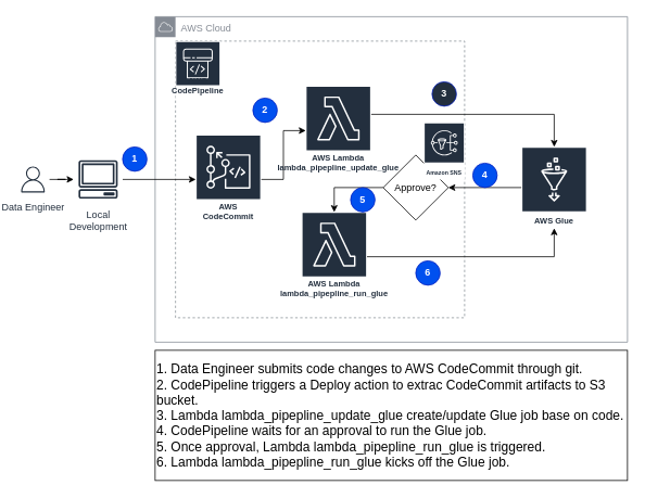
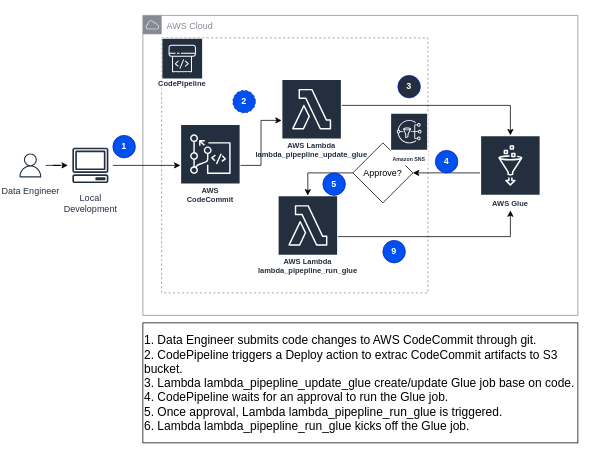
  <mxCell id="0" />
  <mxCell id="1" parent="0" />
  <mxCell id="2" value="AWS Cloud" style="sketch=0;outlineConnect=0;gradientColor=none;html=1;whiteSpace=wrap;fontSize=12;fontStyle=0;shape=mxgraph.aws4.group;grIcon=mxgraph.aws4.group_aws_cloud;strokeColor=#858B94;fillColor=none;verticalAlign=top;align=left;spacingLeft=30;fontColor=#858B94;dashed=0;" parent="1" vertex="1"><mxGeometry x="190" y="20" width="580" height="400" as="geometry" /></mxCell>
  <mxCell id="3" value="" style="edgeStyle=orthogonalEdgeStyle;rounded=0;orthogonalLoop=1;jettySize=auto;html=1;" parent="1" source="4" target="14" edge="1"><mxGeometry relative="1" as="geometry" /></mxCell>
  <mxCell id="4" value="Data Engineer" style="sketch=0;outlineConnect=0;fontColor=#232F3E;gradientColor=none;strokeColor=#232F3E;fillColor=#ffffff;dashed=0;verticalLabelPosition=bottom;verticalAlign=top;align=center;html=1;fontSize=12;fontStyle=0;aspect=fixed;shape=mxgraph.aws4.resourceIcon;resIcon=mxgraph.aws4.user;" parent="1" vertex="1"><mxGeometry x="20" y="200" width="40" height="40" as="geometry" /></mxCell>
  <mxCell id="5" value="" style="outlineConnect=0;gradientColor=none;html=1;whiteSpace=wrap;fontSize=12;fontStyle=0;strokeColor=#879196;fillColor=none;verticalAlign=top;align=center;fontColor=#879196;dashed=1;spacingTop=3;" parent="1" vertex="1"><mxGeometry x="215" y="50" width="355" height="340" as="geometry" /></mxCell>
  <mxCell id="6" style="edgeStyle=orthogonalEdgeStyle;rounded=0;orthogonalLoop=1;jettySize=auto;html=1;" parent="1" source="7" target="10" edge="1"><mxGeometry relative="1" as="geometry" /></mxCell>
  <mxCell id="7" value="AWS CodeCommit" style="sketch=0;outlineConnect=0;fontColor=#232F3E;gradientColor=none;strokeColor=#ffffff;fillColor=#232F3E;dashed=0;verticalLabelPosition=middle;verticalAlign=bottom;align=center;html=1;whiteSpace=wrap;fontSize=10;fontStyle=1;spacing=3;shape=mxgraph.aws4.productIcon;prIcon=mxgraph.aws4.codecommit;" parent="1" vertex="1"><mxGeometry x="240" y="165" width="80" height="110" as="geometry" /></mxCell>
  <mxCell id="8" value="AWS CodePipeline" style="sketch=0;outlineConnect=0;fontColor=#232F3E;gradientColor=none;strokeColor=#ffffff;fillColor=#232F3E;dashed=0;verticalLabelPosition=middle;verticalAlign=bottom;align=center;html=1;whiteSpace=wrap;fontSize=10;fontStyle=1;spacing=3;shape=mxgraph.aws4.productIcon;prIcon=mxgraph.aws4.codepipeline;" parent="1" vertex="1"><mxGeometry x="215" y="50" width="55" height="70" as="geometry" /></mxCell>
  <mxCell id="9" style="edgeStyle=orthogonalEdgeStyle;rounded=0;orthogonalLoop=1;jettySize=auto;html=1;" parent="1" source="10" target="12" edge="1"><mxGeometry relative="1" as="geometry"><Array as="points"><mxPoint x="680" y="140" /></Array></mxGeometry></mxCell>
  <mxCell id="10" value="AWS Lambda&lt;br&gt;lambda_pipepline_update_glue" style="sketch=0;outlineConnect=0;fontColor=#232F3E;gradientColor=none;strokeColor=#ffffff;fillColor=#232F3E;dashed=0;verticalLabelPosition=middle;verticalAlign=bottom;align=center;html=1;whiteSpace=wrap;fontSize=10;fontStyle=1;spacing=3;shape=mxgraph.aws4.productIcon;prIcon=mxgraph.aws4.lambda;" parent="1" vertex="1"><mxGeometry x="375" y="105" width="80" height="110" as="geometry" /></mxCell>
  <mxCell id="11" style="edgeStyle=orthogonalEdgeStyle;rounded=0;orthogonalLoop=1;jettySize=auto;html=1;" parent="1" source="12" target="18" edge="1"><mxGeometry relative="1" as="geometry" /></mxCell>
  <mxCell id="12" value="AWS Glue" style="sketch=0;outlineConnect=0;fontColor=#232F3E;gradientColor=none;strokeColor=#ffffff;fillColor=#232F3E;dashed=0;verticalLabelPosition=middle;verticalAlign=bottom;align=center;html=1;whiteSpace=wrap;fontSize=10;fontStyle=1;spacing=3;shape=mxgraph.aws4.productIcon;prIcon=mxgraph.aws4.glue;" parent="1" vertex="1"><mxGeometry x="640" y="180" width="80" height="100" as="geometry" /></mxCell>
  <mxCell id="13" value="" style="edgeStyle=orthogonalEdgeStyle;rounded=0;orthogonalLoop=1;jettySize=auto;html=1;" parent="1" source="14" target="7" edge="1"><mxGeometry relative="1" as="geometry" /></mxCell>
  <mxCell id="14" value="Local&lt;br&gt;Development" style="sketch=0;outlineConnect=0;fontColor=#232F3E;gradientColor=none;strokeColor=#232F3E;fillColor=#ffffff;dashed=0;verticalLabelPosition=bottom;verticalAlign=top;align=center;html=1;fontSize=12;fontStyle=0;aspect=fixed;shape=mxgraph.aws4.resourceIcon;resIcon=mxgraph.aws4.client;" parent="1" vertex="1"><mxGeometry x="90" y="190" width="60" height="60" as="geometry" /></mxCell>
  <mxCell id="15" style="edgeStyle=orthogonalEdgeStyle;rounded=0;orthogonalLoop=1;jettySize=auto;html=1;" parent="1" source="16" target="12" edge="1"><mxGeometry relative="1" as="geometry"><Array as="points"><mxPoint x="680" y="315" /></Array></mxGeometry></mxCell>
  <mxCell id="16" value="AWS Lambda&lt;br&gt;lambda_pipepline_run_glue" style="sketch=0;outlineConnect=0;fontColor=#232F3E;gradientColor=none;strokeColor=#ffffff;fillColor=#232F3E;dashed=0;verticalLabelPosition=middle;verticalAlign=bottom;align=center;html=1;whiteSpace=wrap;fontSize=10;fontStyle=1;spacing=3;shape=mxgraph.aws4.productIcon;prIcon=mxgraph.aws4.lambda;" parent="1" vertex="1"><mxGeometry x="370" y="260" width="80" height="110" as="geometry" /></mxCell>
  <mxCell id="17" style="edgeStyle=orthogonalEdgeStyle;rounded=0;orthogonalLoop=1;jettySize=auto;html=1;entryX=0.549;entryY=0.618;entryDx=0;entryDy=0;entryPerimeter=0;" parent="1" source="18" target="5" edge="1"><mxGeometry relative="1" as="geometry"><Array as="points"><mxPoint x="410" y="230" /></Array></mxGeometry></mxCell>
  <mxCell id="18" value="Approve?" style="rhombus;whiteSpace=wrap;html=1;" parent="1" vertex="1"><mxGeometry x="470" y="190" width="80" height="80" as="geometry" /></mxCell>
  <mxCell id="19" value="1" style="ellipse;whiteSpace=wrap;html=1;aspect=fixed;fillColor=#0050ef;fontColor=#ffffff;strokeColor=#001DBC;fontStyle=1" parent="1" vertex="1"><mxGeometry x="150" y="180" width="30" height="30" as="geometry" /></mxCell>
  <mxCell id="20" value="&lt;font style=&quot;font-size: 16px;&quot;&gt;1. Data Engineer submits code changes to AWS CodeCommit through git.&lt;br&gt;2. CodePipeline triggers a Deploy action to extrac CodeCommit artifacts to S3 bucket.&lt;br&gt;3. Lambda&amp;nbsp;lambda_pipepline_update_glue create/update Glue job base on code.&lt;br&gt;4. CodePipeline waits for an approval to run the Glue job.&lt;br&gt;5. Once approval, Lambda&amp;nbsp;lambda_pipepline_run_glue is triggered.&lt;br&gt;6. Lambda lambda_pipepline_run_glue kicks off the Glue job.&lt;/font&gt;" style="text;html=1;strokeColor=default;fillColor=none;align=left;verticalAlign=middle;whiteSpace=wrap;rounded=0;spacingTop=0;spacing=2;" parent="1" vertex="1"><mxGeometry x="190" y="430" width="580" height="160" as="geometry" /></mxCell>
- <mxCell id="21" value="2" style="ellipse;whiteSpace=wrap;html=1;aspect=fixed;fillColor=#0050ef;fontColor=#ffffff;strokeColor=#001DBC;fontStyle=1" parent="1" vertex="1"><mxGeometry x="310" y="120" width="30" height="30" as="geometry" /></mxCell>
+ <mxCell id="21" value="2" style="ellipse;whiteSpace=wrap;html=1;aspect=fixed;fillColor=#0050ef;fontColor=#ffffff;strokeColor=#001DBC;fontStyle=1;dashed=1;" parent="1" vertex="1"><mxGeometry x="310" y="120" width="30" height="30" as="geometry" /></mxCell>
  <mxCell id="22" value="3" style="ellipse;whiteSpace=wrap;html=1;aspect=fixed;fillColor=#232f3e;fontColor=#ffffff;strokeColor=#001DBC;fontStyle=1;" parent="1" vertex="1"><mxGeometry x="530" y="100" width="30" height="30" as="geometry" /></mxCell>
  <mxCell id="23" value="4" style="ellipse;whiteSpace=wrap;html=1;aspect=fixed;fillColor=#0050ef;fontColor=#ffffff;strokeColor=#001DBC;fontStyle=1" parent="1" vertex="1"><mxGeometry x="580" y="200" width="30" height="30" as="geometry" /></mxCell>
  <mxCell id="24" value="5" style="ellipse;whiteSpace=wrap;html=1;aspect=fixed;fillColor=#0050ef;fontColor=#ffffff;strokeColor=#001DBC;fontStyle=1" parent="1" vertex="1"><mxGeometry x="430" y="230" width="30" height="30" as="geometry" /></mxCell>
- <mxCell id="25" value="6" style="ellipse;whiteSpace=wrap;html=1;aspect=fixed;fillColor=#0050ef;fontColor=#ffffff;strokeColor=#001DBC;fontStyle=1" parent="1" vertex="1"><mxGeometry x="510" y="320" width="30" height="30" as="geometry" /></mxCell>
+ <mxCell id="25" value="9" style="ellipse;whiteSpace=wrap;html=1;aspect=fixed;fillColor=#0050ef;fontColor=#ffffff;strokeColor=#001DBC;fontStyle=1" parent="1" vertex="1"><mxGeometry x="510" y="320" width="30" height="30" as="geometry" /></mxCell>
  <mxCell id="26" value="&lt;font style=&quot;font-size: 7px;&quot;&gt;Amazon SNS&lt;/font&gt;" style="sketch=0;outlineConnect=0;fontColor=#232F3E;gradientColor=none;strokeColor=#ffffff;fillColor=#232F3E;dashed=0;verticalLabelPosition=middle;verticalAlign=bottom;align=center;html=1;whiteSpace=wrap;fontSize=10;fontStyle=1;spacing=3;shape=mxgraph.aws4.productIcon;prIcon=mxgraph.aws4.sns;" vertex="1" parent="1"><mxGeometry x="520" y="150" width="50" height="70" as="geometry" /></mxCell>
